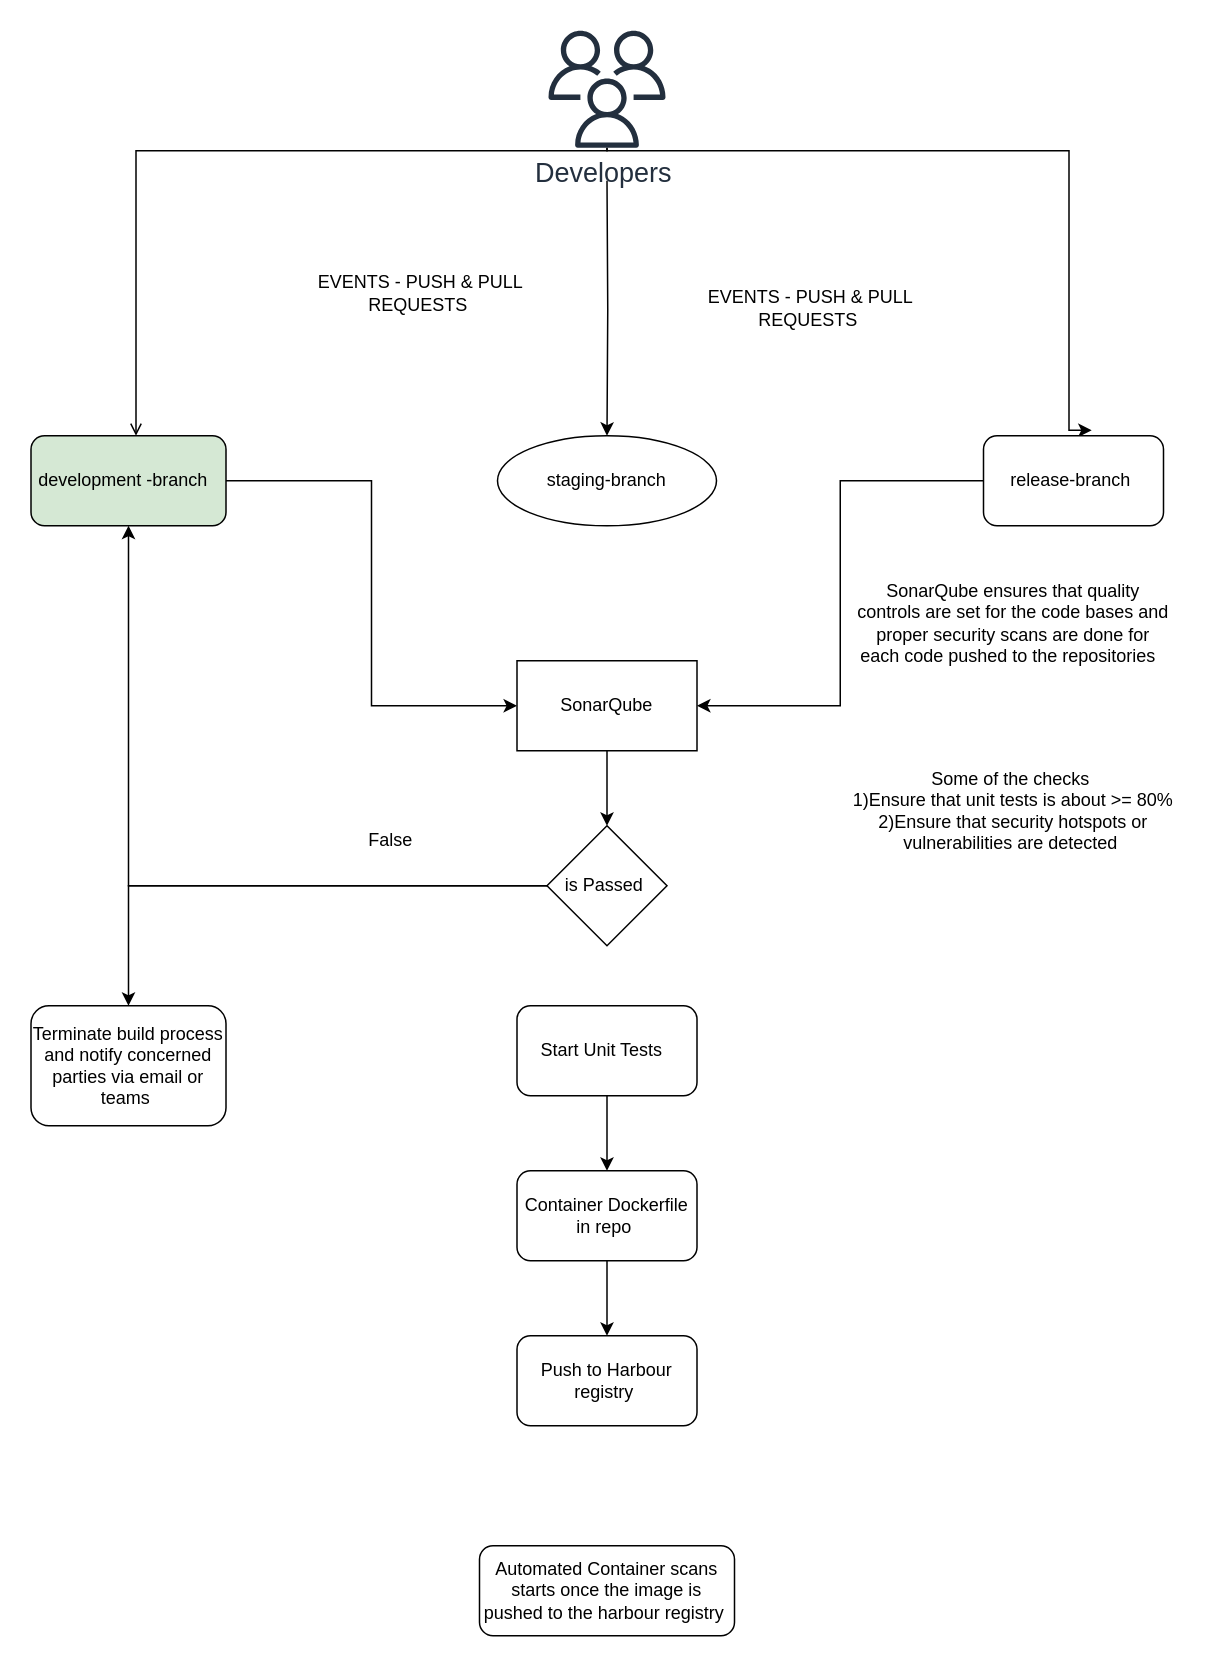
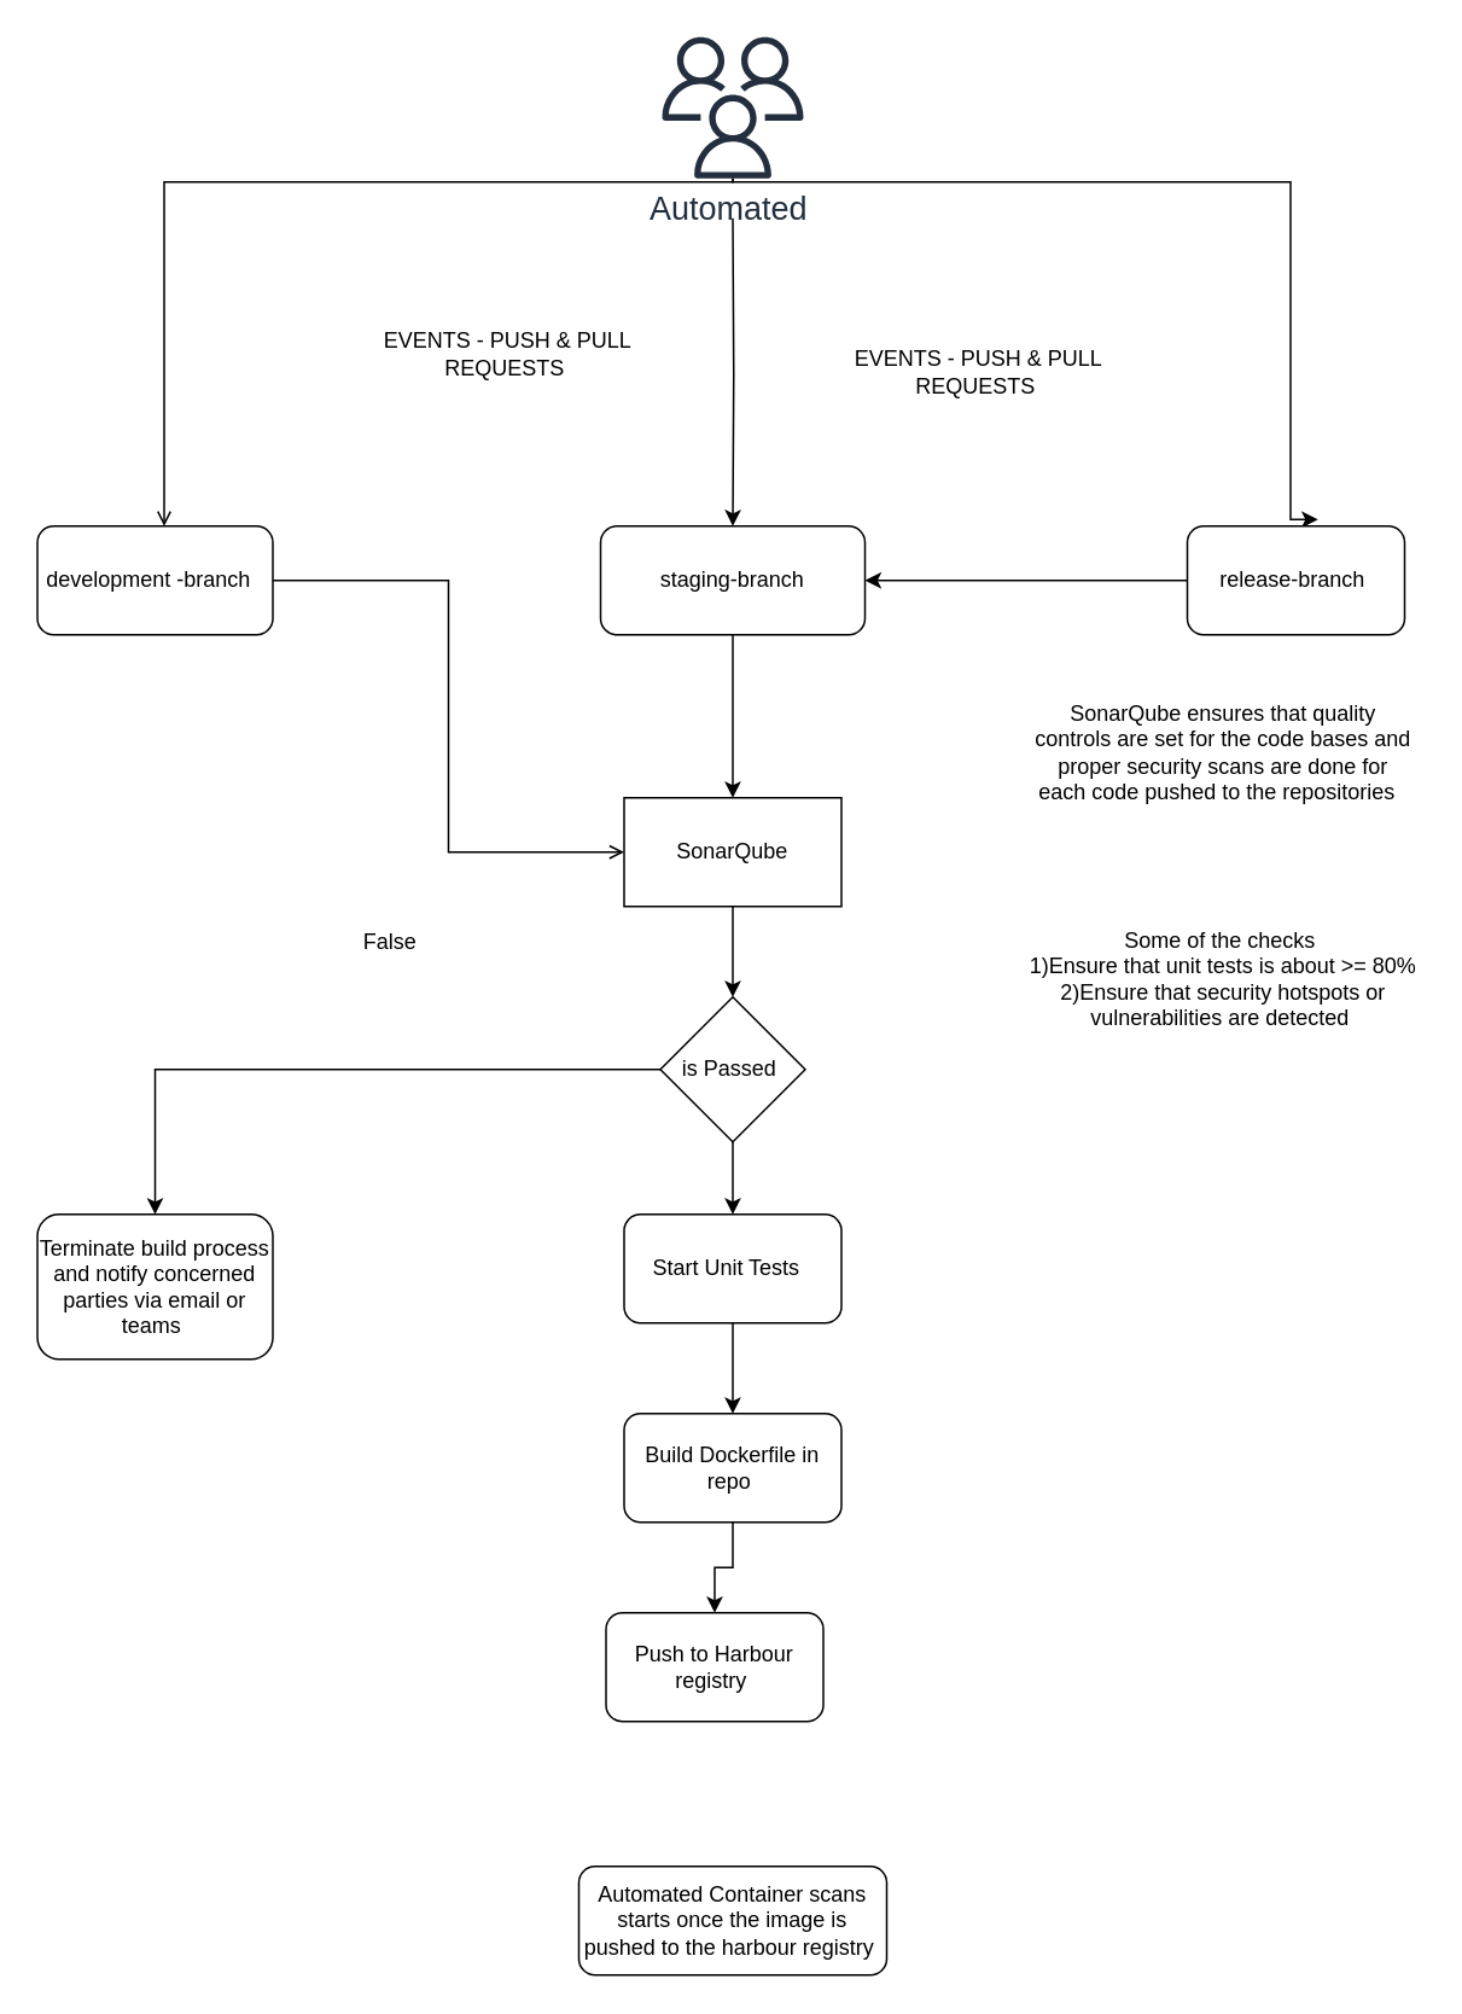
  <mxCell id="0" />
  <mxCell id="1" parent="0" />
- <mxCell id="3" value="staging-branch" style="ellipse;whiteSpace=wrap;html=1;" vertex="1" parent="1"><mxGeometry x="331" y="290" width="146" height="60" as="geometry" /></mxCell>
+ <mxCell id="2" style="edgeStyle=orthogonalEdgeStyle;rounded=0;orthogonalLoop=1;jettySize=auto;html=1;" edge="1" parent="1" source="3" target="15"><mxGeometry relative="1" as="geometry" /></mxCell>
+ <mxCell id="3" value="staging-branch" style="rounded=1;whiteSpace=wrap;html=1;" vertex="1" parent="1"><mxGeometry x="331" y="290" width="146" height="60" as="geometry" /></mxCell>
  <mxCell id="4" style="edgeStyle=orthogonalEdgeStyle;rounded=0;orthogonalLoop=1;jettySize=auto;html=1;" edge="1" parent="1" target="3"><mxGeometry relative="1" as="geometry"><mxPoint x="404" y="120" as="sourcePoint" /></mxGeometry></mxCell>
  <mxCell id="5" style="edgeStyle=orthogonalEdgeStyle;rounded=0;orthogonalLoop=1;jettySize=auto;html=1;endArrow=open;" edge="1" parent="1" source="7" target="10"><mxGeometry relative="1" as="geometry"><Array as="points"><mxPoint x="404" y="100" /><mxPoint x="90" y="100" /></Array></mxGeometry></mxCell>
  <mxCell id="6" style="edgeStyle=orthogonalEdgeStyle;rounded=0;orthogonalLoop=1;jettySize=auto;html=1;entryX=0.601;entryY=-0.061;entryDx=0;entryDy=0;entryPerimeter=0;" edge="1" parent="1" source="7" target="12"><mxGeometry relative="1" as="geometry"><Array as="points"><mxPoint x="404" y="100" /><mxPoint x="712" y="100" /></Array></mxGeometry></mxCell>
- <mxCell id="7" value="&lt;font style=&quot;font-size: 18px&quot;&gt;Developers&amp;nbsp;&lt;/font&gt;" style="outlineConnect=0;fontColor=#232F3E;gradientColor=none;fillColor=#232F3E;strokeColor=none;dashed=0;verticalLabelPosition=bottom;verticalAlign=top;align=center;html=1;fontSize=12;fontStyle=0;aspect=fixed;pointerEvents=1;shape=mxgraph.aws4.users;" vertex="1" parent="1"><mxGeometry x="365" y="20" width="78" height="78" as="geometry" /></mxCell>
+ <mxCell id="7" value="&lt;font style=&quot;font-size: 18px&quot;&gt;Automated&amp;nbsp;&lt;/font&gt;" style="outlineConnect=0;fontColor=#232F3E;gradientColor=none;fillColor=#232F3E;strokeColor=none;dashed=0;verticalLabelPosition=bottom;verticalAlign=top;align=center;html=1;fontSize=12;fontStyle=0;aspect=fixed;pointerEvents=1;shape=mxgraph.aws4.users;" vertex="1" parent="1"><mxGeometry x="365" y="20" width="78" height="78" as="geometry" /></mxCell>
  <mxCell id="8" value="EVENTS - PUSH &amp;amp; PULL REQUESTS&amp;nbsp;" style="text;html=1;strokeColor=none;fillColor=none;align=center;verticalAlign=middle;whiteSpace=wrap;rounded=0;" vertex="1" parent="1"><mxGeometry x="180" y="170" width="200" height="50" as="geometry" /></mxCell>
- <mxCell id="9" style="edgeStyle=orthogonalEdgeStyle;rounded=0;orthogonalLoop=1;jettySize=auto;html=1;entryX=0;entryY=0.5;entryDx=0;entryDy=0;" edge="1" parent="1" source="10" target="15"><mxGeometry relative="1" as="geometry" /></mxCell>
- <mxCell id="10" value="development -branch&amp;nbsp;&amp;nbsp;" style="rounded=1;whiteSpace=wrap;html=1;fillColor=#d5e8d4;" vertex="1" parent="1"><mxGeometry x="20" y="290" width="130" height="60" as="geometry" /></mxCell>
- <mxCell id="11" style="edgeStyle=orthogonalEdgeStyle;rounded=0;orthogonalLoop=1;jettySize=auto;html=1;entryX=1;entryY=0.5;entryDx=0;entryDy=0;" edge="1" parent="1" source="12" target="15"><mxGeometry relative="1" as="geometry" /></mxCell>
+ <mxCell id="9" style="edgeStyle=orthogonalEdgeStyle;rounded=0;orthogonalLoop=1;jettySize=auto;html=1;entryX=0;entryY=0.5;entryDx=0;entryDy=0;endArrow=open;" edge="1" parent="1" source="10" target="15"><mxGeometry relative="1" as="geometry" /></mxCell>
+ <mxCell id="10" value="development -branch&amp;nbsp;&amp;nbsp;" style="rounded=1;whiteSpace=wrap;html=1;" vertex="1" parent="1"><mxGeometry x="20" y="290" width="130" height="60" as="geometry" /></mxCell>
+ <mxCell id="11" style="edgeStyle=orthogonalEdgeStyle;rounded=0;orthogonalLoop=1;jettySize=auto;html=1;" edge="1" parent="1" source="12" target="3"><mxGeometry relative="1" as="geometry" /></mxCell>
  <mxCell id="12" value="release-branch&amp;nbsp;" style="rounded=1;whiteSpace=wrap;html=1;" vertex="1" parent="1"><mxGeometry x="655" y="290" width="120" height="60" as="geometry" /></mxCell>
  <mxCell id="13" value="EVENTS - PUSH &amp;amp; PULL REQUESTS&amp;nbsp;" style="text;html=1;strokeColor=none;fillColor=none;align=center;verticalAlign=middle;whiteSpace=wrap;rounded=0;" vertex="1" parent="1"><mxGeometry x="440" y="180" width="200" height="50" as="geometry" /></mxCell>
  <mxCell id="14" style="edgeStyle=orthogonalEdgeStyle;rounded=0;orthogonalLoop=1;jettySize=auto;html=1;entryX=0.5;entryY=0;entryDx=0;entryDy=0;" edge="1" parent="1" source="15" target="19"><mxGeometry relative="1" as="geometry" /></mxCell>
  <mxCell id="15" value="SonarQube" style="rounded=0;whiteSpace=wrap;html=1;" vertex="1" parent="1"><mxGeometry x="344" y="440" width="120" height="60" as="geometry" /></mxCell>
  <mxCell id="16" value="SonarQube ensures that quality controls are set for the code bases and proper security scans are done for each code pushed to the repositories&amp;nbsp;&amp;nbsp;" style="text;html=1;strokeColor=none;fillColor=none;align=center;verticalAlign=middle;whiteSpace=wrap;rounded=0;" vertex="1" parent="1"><mxGeometry x="570" y="370" width="210" height="90" as="geometry" /></mxCell>
- <mxCell id="17" style="edgeStyle=orthogonalEdgeStyle;rounded=0;orthogonalLoop=1;jettySize=auto;html=1;" edge="1" parent="1" source="19" target="10"><mxGeometry relative="1" as="geometry" /></mxCell>
+ <mxCell id="17" style="edgeStyle=orthogonalEdgeStyle;rounded=0;orthogonalLoop=1;jettySize=auto;html=1;entryX=0.5;entryY=0;entryDx=0;entryDy=0;" edge="1" parent="1" source="19" target="22"><mxGeometry relative="1" as="geometry" /></mxCell>
  <mxCell id="18" style="edgeStyle=orthogonalEdgeStyle;rounded=0;orthogonalLoop=1;jettySize=auto;html=1;" edge="1" parent="1" source="19" target="23"><mxGeometry relative="1" as="geometry" /></mxCell>
  <mxCell id="19" value="is Passed&amp;nbsp;" style="rhombus;whiteSpace=wrap;html=1;" vertex="1" parent="1"><mxGeometry x="364" y="550" width="80" height="80" as="geometry" /></mxCell>
  <mxCell id="20" value="Some of the checks&amp;nbsp;&lt;br&gt;1)Ensure that unit tests is about &amp;gt;= 80%&lt;br&gt;2)Ensure that security hotspots or vulnerabilities are detected&amp;nbsp;" style="text;html=1;strokeColor=none;fillColor=none;align=center;verticalAlign=middle;whiteSpace=wrap;rounded=0;" vertex="1" parent="1"><mxGeometry x="565" y="490" width="220" height="100" as="geometry" /></mxCell>
  <mxCell id="21" style="edgeStyle=orthogonalEdgeStyle;rounded=0;orthogonalLoop=1;jettySize=auto;html=1;" edge="1" parent="1" source="22" target="26"><mxGeometry relative="1" as="geometry" /></mxCell>
  <mxCell id="22" value="Start Unit Tests&amp;nbsp;&amp;nbsp;" style="rounded=1;whiteSpace=wrap;html=1;" vertex="1" parent="1"><mxGeometry x="344" y="670" width="120" height="60" as="geometry" /></mxCell>
  <mxCell id="23" value="Terminate build process and notify concerned parties via email or teams&amp;nbsp;" style="rounded=1;whiteSpace=wrap;html=1;" vertex="1" parent="1"><mxGeometry x="20" y="670" width="130" height="80" as="geometry" /></mxCell>
- <mxCell id="24" value="False" style="text;html=1;strokeColor=none;fillColor=none;align=center;verticalAlign=middle;whiteSpace=wrap;rounded=0;" vertex="1" parent="1"><mxGeometry x="240" y="550" width="40" height="20" as="geometry" /></mxCell>
+ <mxCell id="24" value="False" style="text;html=1;strokeColor=none;fillColor=none;align=center;verticalAlign=middle;whiteSpace=wrap;rounded=0;" vertex="1" parent="1"><mxGeometry x="195" y="510" width="40" height="20" as="geometry" /></mxCell>
  <mxCell id="25" style="edgeStyle=orthogonalEdgeStyle;rounded=0;orthogonalLoop=1;jettySize=auto;html=1;" edge="1" parent="1" source="26" target="27"><mxGeometry relative="1" as="geometry" /></mxCell>
- <mxCell id="26" value="Container Dockerfile in repo&amp;nbsp;" style="rounded=1;whiteSpace=wrap;html=1;" vertex="1" parent="1"><mxGeometry x="344" y="780" width="120" height="60" as="geometry" /></mxCell>
- <mxCell id="27" value="Push to Harbour registry&amp;nbsp;" style="rounded=1;whiteSpace=wrap;html=1;" vertex="1" parent="1"><mxGeometry x="344" y="890" width="120" height="60" as="geometry" /></mxCell>
+ <mxCell id="26" value="Build Dockerfile in repo&amp;nbsp;" style="rounded=1;whiteSpace=wrap;html=1;" vertex="1" parent="1"><mxGeometry x="344" y="780" width="120" height="60" as="geometry" /></mxCell>
+ <mxCell id="27" value="Push to Harbour registry&amp;nbsp;" style="rounded=1;whiteSpace=wrap;html=1;" vertex="1" parent="1"><mxGeometry x="334" y="890" width="120" height="60" as="geometry" /></mxCell>
  <mxCell id="28" value="Automated Container scans starts once the image is pushed to the harbour registry&amp;nbsp;" style="rounded=1;whiteSpace=wrap;html=1;" vertex="1" parent="1"><mxGeometry x="319" y="1030" width="170" height="60" as="geometry" /></mxCell>
